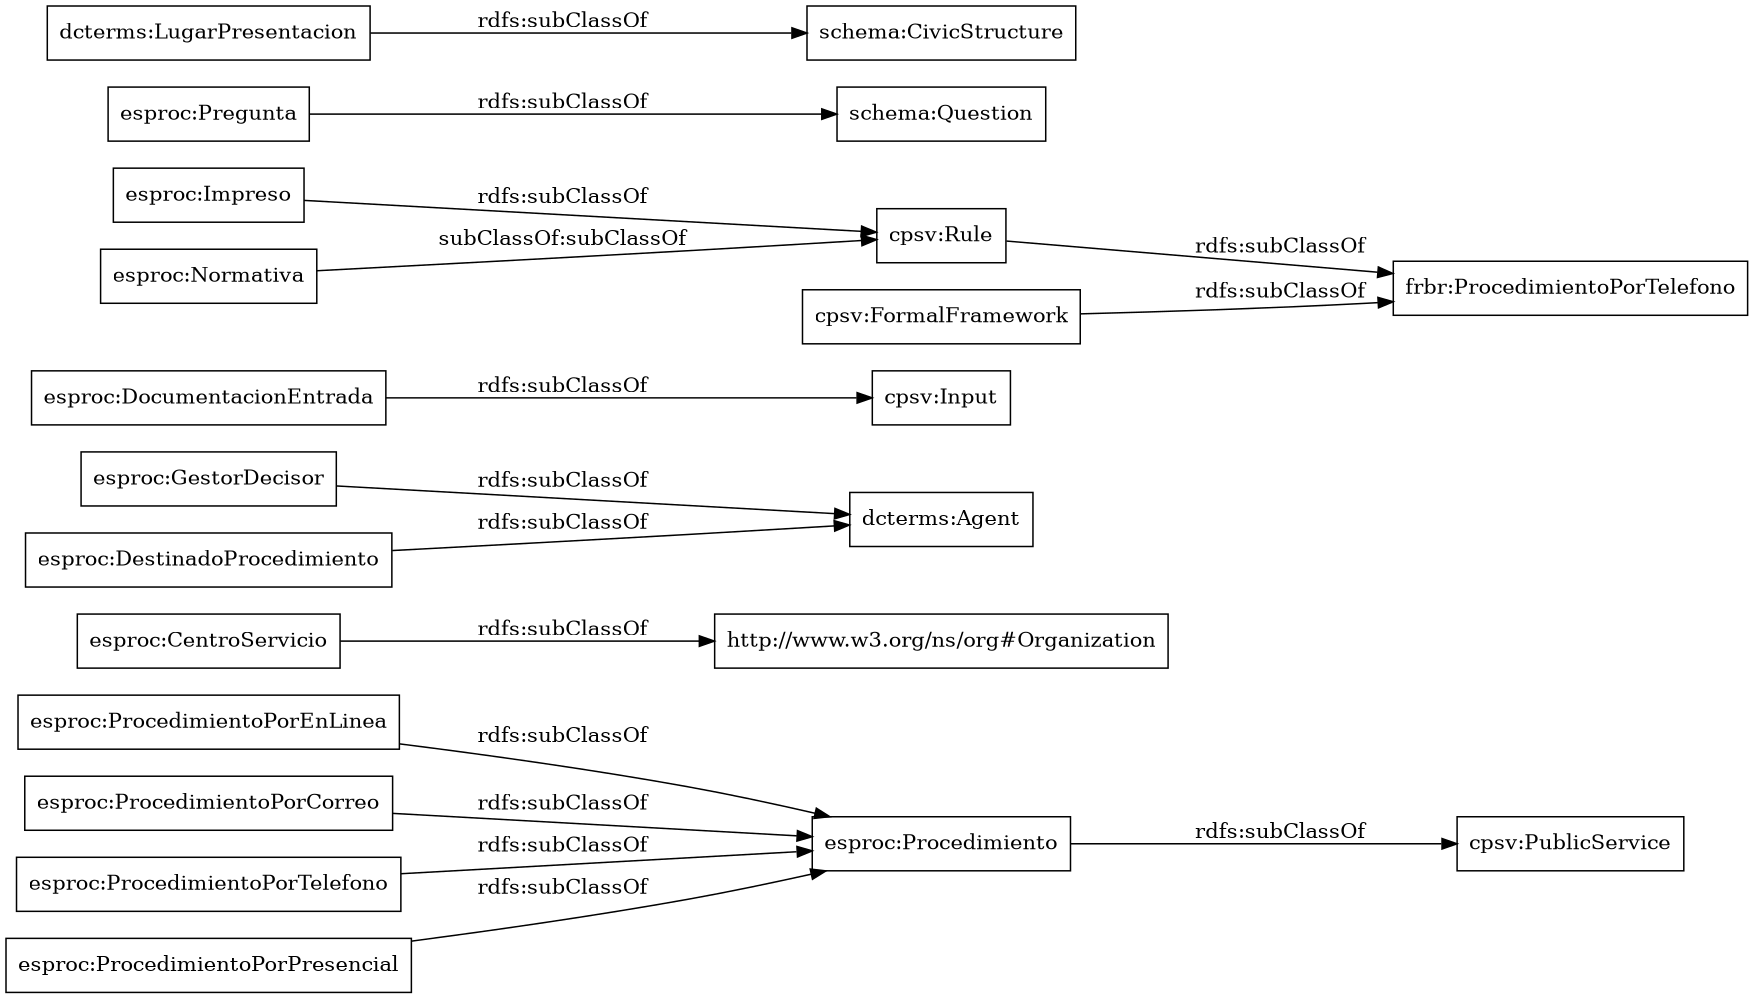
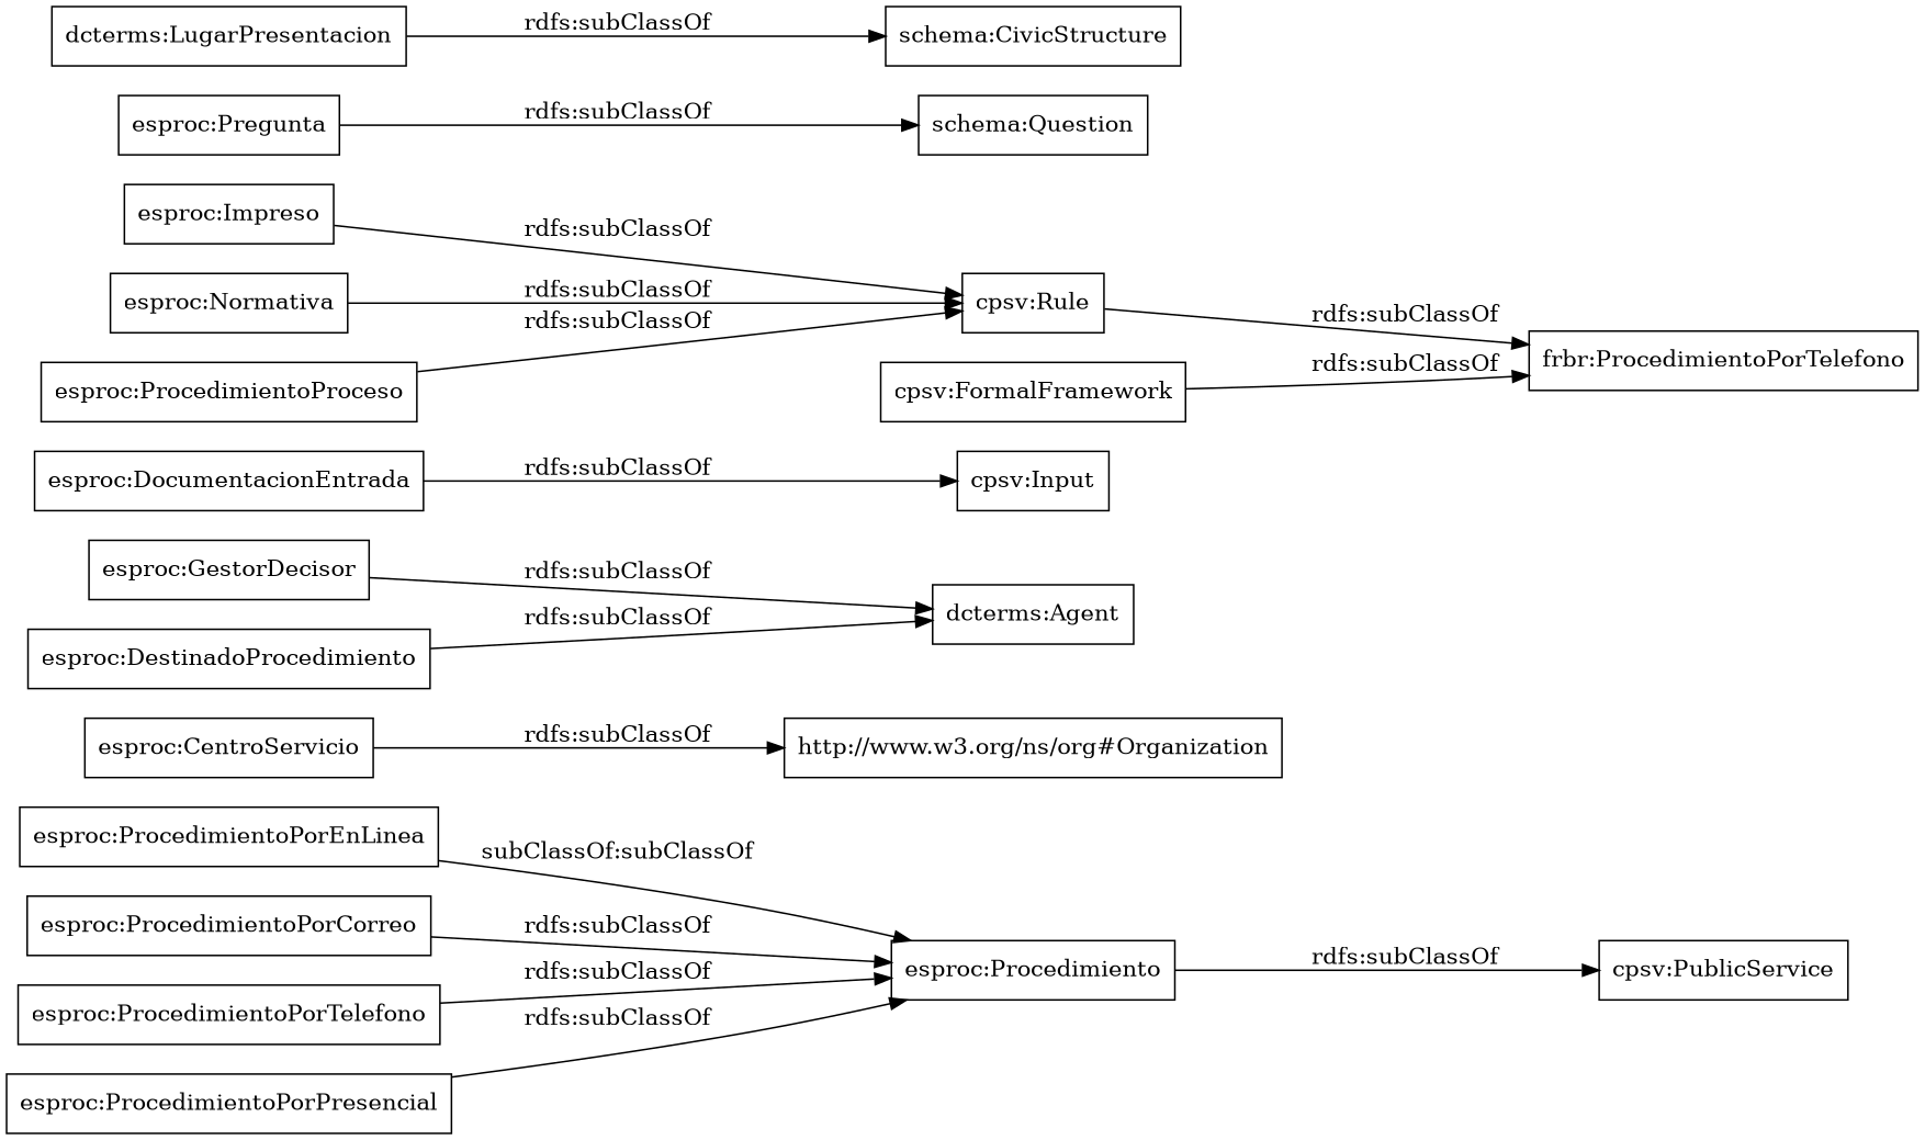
  digraph {
    rankdir=LR
    node [color=black shape=rectangle]
    "esproc:ProcedimientoPorEnLinea"
    "esproc:Procedimiento"
    "cpsv:PublicService"
    "esproc:CentroServicio"
    "http://www.w3.org/ns/org#Organization"
    "esproc:GestorDecisor"
    "dcterms:Agent"
    "esproc:DocumentacionEntrada"
    "cpsv:Input"
    "esproc:Impreso"
    "cpsv:Rule"
    "esproc:DestinadoProcedimiento"
    "esproc:Normativa"
    n14 [label="frbr:ProcedimientoPorTelefono"]
    "esproc:ProcedimientoPorCorreo"
    "esproc:ProcedimientoPorTelefono"
+   "esproc:ProcedimientoProceso"
    "esproc:Pregunta"
    "schema:Question"
    n20 [label="dcterms:LugarPresentacion"]
    "schema:CivicStructure"
    "esproc:ProcedimientoPorPresencial"
    "cpsv:FormalFramework"
-   "esproc:ProcedimientoPorEnLinea" -> "esproc:Procedimiento" [label="rdfs:subClassOf"]
+   "esproc:ProcedimientoPorEnLinea" -> "esproc:Procedimiento" [label="subClassOf:subClassOf"]
    "esproc:Procedimiento" -> "cpsv:PublicService" [label="rdfs:subClassOf"]
    "esproc:CentroServicio" -> "http://www.w3.org/ns/org#Organization" [label="rdfs:subClassOf"]
    "esproc:GestorDecisor" -> "dcterms:Agent" [label="rdfs:subClassOf"]
    "esproc:DocumentacionEntrada" -> "cpsv:Input" [label="rdfs:subClassOf"]
    "esproc:Impreso" -> "cpsv:Rule" [label="rdfs:subClassOf"]
    "cpsv:Rule" -> n14 [label="rdfs:subClassOf"]
    "esproc:DestinadoProcedimiento" -> "dcterms:Agent" [label="rdfs:subClassOf"]
-   "esproc:Normativa" -> "cpsv:Rule" [label="subClassOf:subClassOf"]
+   "esproc:Normativa" -> "cpsv:Rule" [label="rdfs:subClassOf"]
    "esproc:ProcedimientoPorCorreo" -> "esproc:Procedimiento" [label="rdfs:subClassOf"]
    "esproc:ProcedimientoPorTelefono" -> "esproc:Procedimiento" [label="rdfs:subClassOf"]
+   "esproc:ProcedimientoProceso" -> "cpsv:Rule" [label="rdfs:subClassOf"]
    "esproc:Pregunta" -> "schema:Question" [label="rdfs:subClassOf"]
    n20 -> "schema:CivicStructure" [label="rdfs:subClassOf"]
    "esproc:ProcedimientoPorPresencial" -> "esproc:Procedimiento" [label="rdfs:subClassOf"]
    "cpsv:FormalFramework" -> n14 [label="rdfs:subClassOf"]
  }
